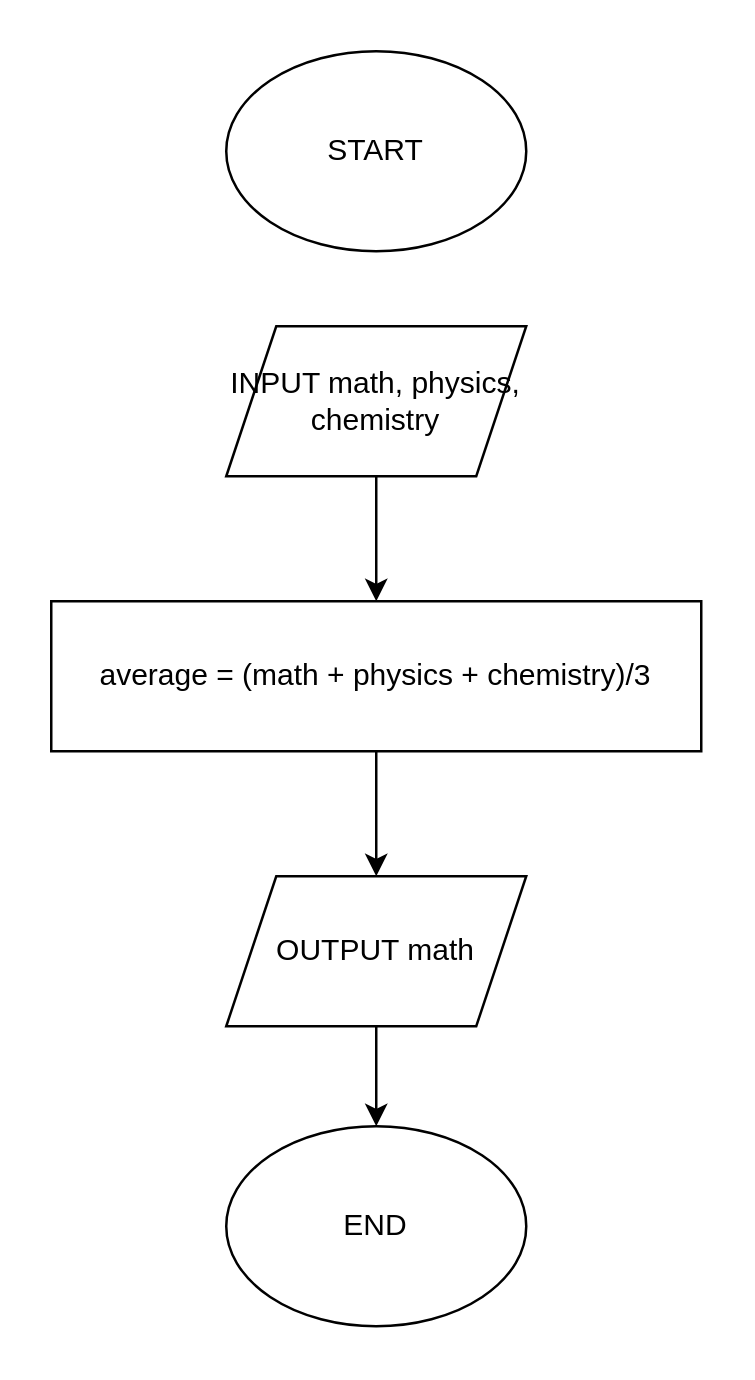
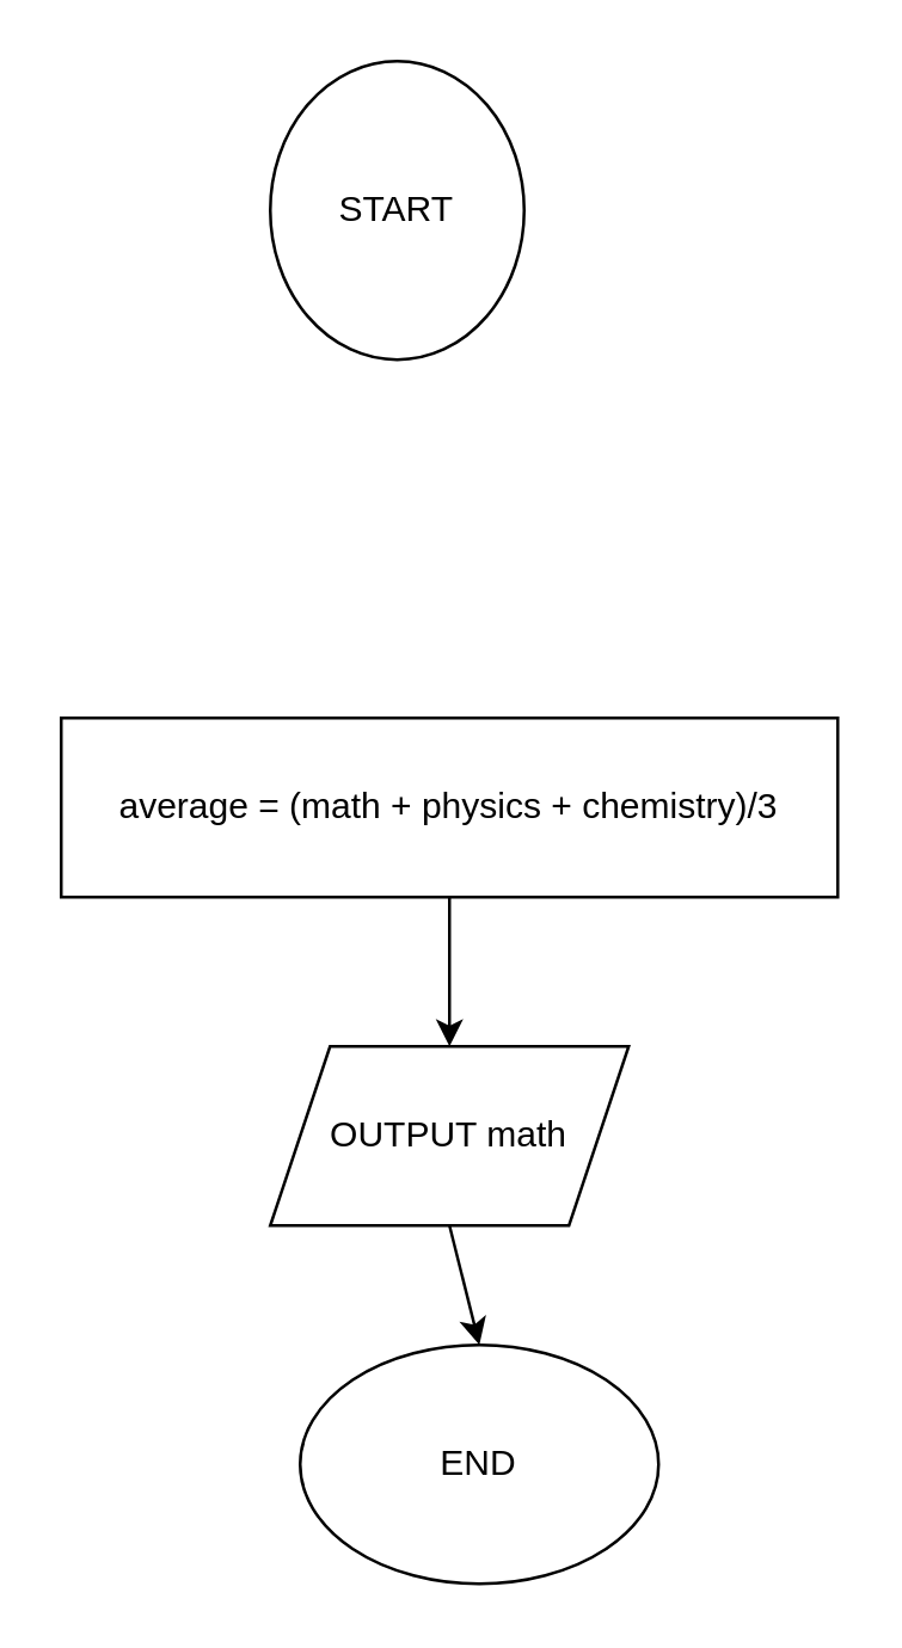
  <mxCell id="0" />
  <mxCell id="1" parent="0" />
- <mxCell id="2" value="START" style="ellipse;whiteSpace=wrap;html=1;" vertex="1" parent="1"><mxGeometry x="90" y="20" width="120" height="80" as="geometry" /></mxCell>
- <mxCell id="3" value="INPUT math, physics, chemistry" style="shape=parallelogram;perimeter=parallelogramPerimeter;whiteSpace=wrap;html=1;fixedSize=1;" vertex="1" parent="1"><mxGeometry x="90" y="130" width="120" height="60" as="geometry" /></mxCell>
+ <mxCell id="2" value="START" style="ellipse;whiteSpace=wrap;html=1;" vertex="1" parent="1"><mxGeometry x="90" y="20" width="85" height="100" as="geometry" /></mxCell>
  <mxCell id="4" value="average = (math + physics + chemistry)/3" style="rounded=0;whiteSpace=wrap;html=1;" vertex="1" parent="1"><mxGeometry x="20" y="240" width="260" height="60" as="geometry" /></mxCell>
  <mxCell id="5" value="OUTPUT math" style="shape=parallelogram;perimeter=parallelogramPerimeter;whiteSpace=wrap;html=1;fixedSize=1;" vertex="1" parent="1"><mxGeometry x="90" y="350" width="120" height="60" as="geometry" /></mxCell>
- <mxCell id="6" value="END" style="ellipse;whiteSpace=wrap;html=1;" vertex="1" parent="1"><mxGeometry x="90" y="450" width="120" height="80" as="geometry" /></mxCell>
- <mxCell id="7" value="" style="endArrow=classic;html=1;rounded=0;exitX=0.5;exitY=1;exitDx=0;exitDy=0;" edge="1" parent="1" source="3" target="4"><mxGeometry width="50" height="50" relative="1" as="geometry"><mxPoint x="170" y="310" as="sourcePoint" /><mxPoint x="220" y="260" as="targetPoint" /></mxGeometry></mxCell>
+ <mxCell id="6" value="END" style="ellipse;whiteSpace=wrap;html=1;" vertex="1" parent="1"><mxGeometry x="100" y="450" width="120" height="80" as="geometry" /></mxCell>
  <mxCell id="8" value="" style="endArrow=classic;html=1;rounded=0;exitX=0.5;exitY=1;exitDx=0;exitDy=0;entryX=0.5;entryY=0;entryDx=0;entryDy=0;" edge="1" parent="1" source="4" target="5"><mxGeometry width="50" height="50" relative="1" as="geometry"><mxPoint x="170" y="310" as="sourcePoint" /><mxPoint x="220" y="260" as="targetPoint" /></mxGeometry></mxCell>
  <mxCell id="9" value="" style="endArrow=classic;html=1;rounded=0;exitX=0.5;exitY=1;exitDx=0;exitDy=0;entryX=0.5;entryY=0;entryDx=0;entryDy=0;" edge="1" parent="1" source="5" target="6"><mxGeometry width="50" height="50" relative="1" as="geometry"><mxPoint x="170" y="310" as="sourcePoint" /><mxPoint x="220" y="260" as="targetPoint" /></mxGeometry></mxCell>
